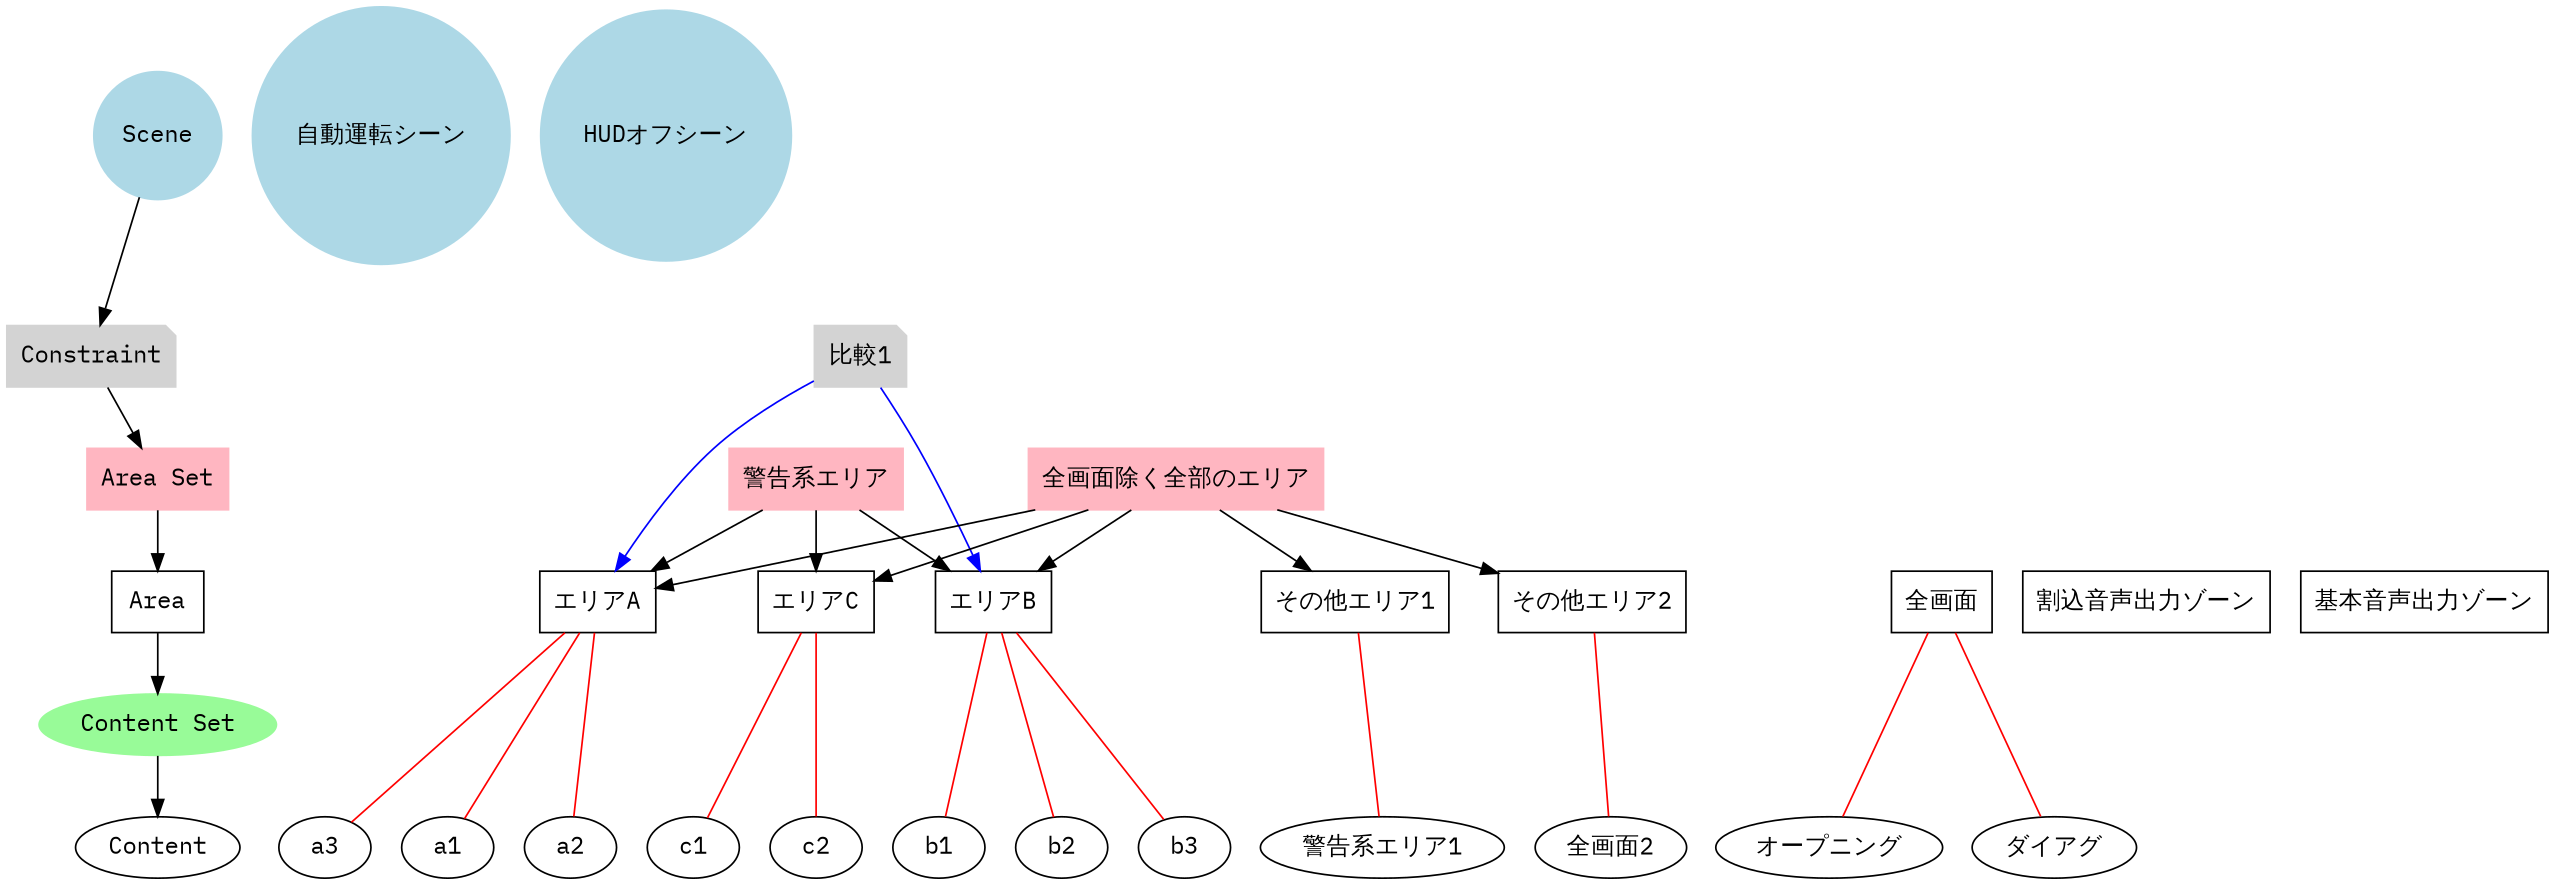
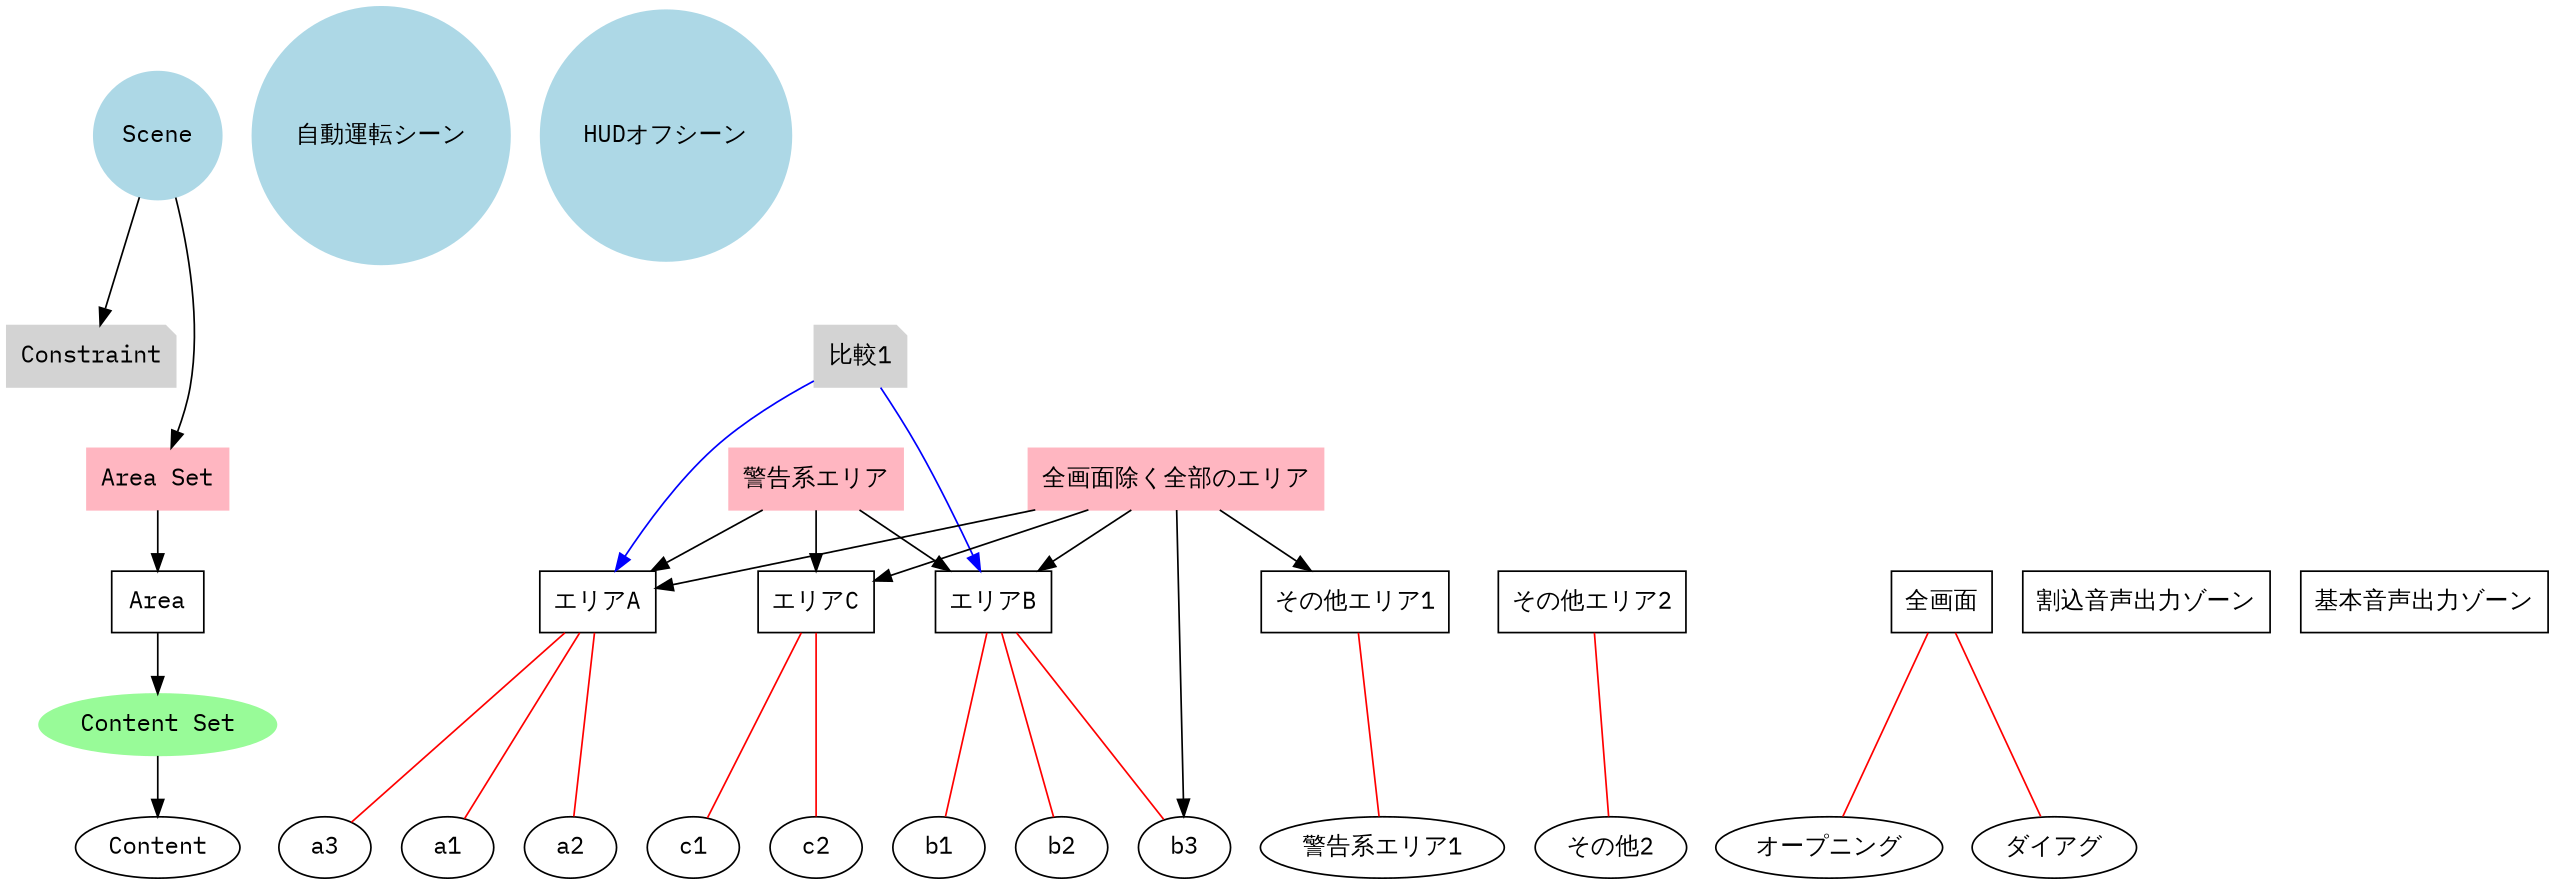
  digraph {
    clusterrank=global
    fontname="IBM Plex Mono"
    rankdir=TB
    node [fontname="IBM Plex Mono" shape=ellipse]
    edge [fontname="IBM Plex Mono"]
    Area [shape=box]
    n2 [label="エリアA" shape=box]
    n3 [label="エリアB" shape=box]
    n4 [label="エリアC" shape=box]
    n5 [label="その他エリア1" shape=box]
    n6 [label="その他エリア2" shape=box]
    n7 [label="全画面" shape=box]
    n8 [label="割込音声出力ゾーン" shape=box]
    n9 [label="基本音声出力ゾーン" shape=box]
    Content
    n11 [label="オープニング"]
    n12 [label="ダイアグ"]
    n13 [label=a1]
    n14 [label=a2]
    n15 [label=a3]
    n16 [label=b1]
    n17 [label=b2]
    n18 [label=b3]
    n19 [label=c1]
    n20 [label=c2]
    n21 [label="警告系エリア1"]
-   n22 [label="全画面2"]
+   n22 [label="その他2"]
    Constraint [color=lightgrey shape=note style=filled]
    n24 [color=lightgrey label="比較1" shape=note style=filled]
    "Area Set" [color=lightpink shape=box style=filled]
    n26 [color=lightpink label="警告系エリア" shape=box style=filled]
    n27 [color=lightpink label="全画面除く全部のエリア" shape=box style=filled]
    "Content Set" [color=palegreen style=filled]
    Scene [color=lightblue shape=circle style=filled]
    n30 [color=lightblue label="自動運転シーン" shape=circle style=filled]
    n31 [color=lightblue label="HUDオフシーン" shape=circle style=filled]
    subgraph sub_1 {
      rank=same
      Area
      n2
      n3
      n4
      n5
      n6
      n7
      n8
      n9
    }
    subgraph sub_2 {
      rank=same
      Content
      n11
      n12
      n13
      n14
      n15
      n16
      n17
      n18
      n19
      n20
      n21
      n22
    }
    subgraph sub_3 {
      rank=same
      Constraint
      n24
    }
    subgraph sub_4 {
      rank=same
      Constraint
    }
    subgraph sub_5 {
      rank=same
      Constraint
    }
    subgraph sub_6 {
      "Area Set"
      n26
      n27
    }
    subgraph sub_7 {
      "Content Set"
    }
    subgraph sub_8 {
      rank=same
      Scene
      n30
      n31
    }
    Area -> "Content Set"
    n2 -> n13 [color=red dir=none]
    n2 -> n14 [color=red dir=none]
    n2 -> n15 [color=red dir=none]
    n3 -> n16 [color=red dir=none]
    n3 -> n17 [color=red dir=none]
    n3 -> n18 [color=red dir=none]
    n4 -> n19 [color=red dir=none]
    n4 -> n20 [color=red dir=none]
    n5 -> n21 [color=red dir=none]
    n6 -> n22 [color=red dir=none]
    n7 -> n11 [color=red dir=none]
    n7 -> n12 [color=red dir=none]
-   Constraint -> "Area Set"
+   Scene -> "Area Set"
    n24 -> n2 [color=blue]
    n24 -> n3 [color=blue]
    "Area Set" -> Area
    n26 -> n2
    n26 -> n3
    n26 -> n4
    n27 -> n2
    n27 -> n3
    n27 -> n4
    n27 -> n5
-   n27 -> n6
+   n27 -> n18
    "Content Set" -> Content
    Scene -> Constraint
  }
